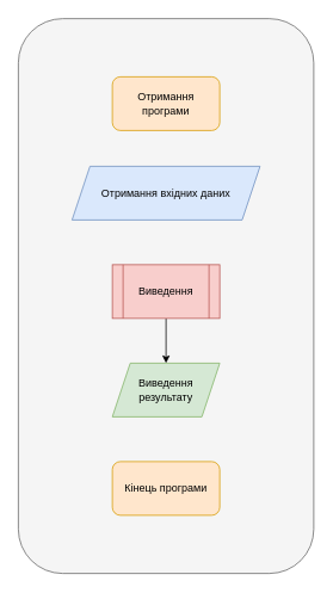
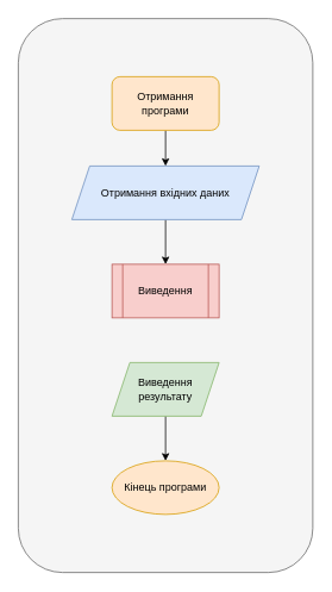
  <mxCell id="0" />
  <mxCell id="1" parent="0" />
  <mxCell id="2" value="" style="rounded=1;whiteSpace=wrap;html=1;fillColor=#f5f5f5;fontColor=#333333;strokeColor=#666666;" parent="1" vertex="1"><mxGeometry x="20" y="20" width="330" height="620" as="geometry" /></mxCell>
+ <mxCell id="3" style="edgeStyle=orthogonalEdgeStyle;rounded=0;orthogonalLoop=1;jettySize=auto;html=1;entryX=0.5;entryY=0;entryDx=0;entryDy=0;" parent="1" source="4" target="6" edge="1"><mxGeometry relative="1" as="geometry" /></mxCell>
  <mxCell id="4" value="Отримання програми" style="rounded=1;whiteSpace=wrap;html=1;fillColor=#ffe6cc;strokeColor=#d79b00;" parent="1" vertex="1"><mxGeometry x="125" y="85" width="120" height="60" as="geometry" /></mxCell>
+ <mxCell id="5" style="edgeStyle=orthogonalEdgeStyle;rounded=0;orthogonalLoop=1;jettySize=auto;html=1;exitX=0.5;exitY=1;exitDx=0;exitDy=0;entryX=0.5;entryY=0;entryDx=0;entryDy=0;" parent="1" source="6" target="8" edge="1"><mxGeometry relative="1" as="geometry" /></mxCell>
  <mxCell id="6" value="Отримання вхідних даних" style="shape=parallelogram;perimeter=parallelogramPerimeter;whiteSpace=wrap;html=1;fixedSize=1;fillColor=#dae8fc;strokeColor=#6c8ebf;" parent="1" vertex="1"><mxGeometry x="80" y="185" width="210" height="60" as="geometry" /></mxCell>
- <mxCell id="7" style="edgeStyle=orthogonalEdgeStyle;rounded=0;orthogonalLoop=1;jettySize=auto;html=1;exitX=0.5;exitY=1;exitDx=0;exitDy=0;entryX=0.5;entryY=0;entryDx=0;entryDy=0;" parent="1" source="8" target="10" edge="1"><mxGeometry relative="1" as="geometry" /></mxCell>
  <mxCell id="8" value="Виведення" style="shape=process;whiteSpace=wrap;html=1;backgroundOutline=1;fillColor=#f8cecc;strokeColor=#b85450;" parent="1" vertex="1"><mxGeometry x="125" y="295" width="120" height="60" as="geometry" /></mxCell>
+ <mxCell id="9" style="edgeStyle=orthogonalEdgeStyle;rounded=0;orthogonalLoop=1;jettySize=auto;html=1;entryX=0.5;entryY=0;entryDx=0;entryDy=0;" parent="1" source="10" target="11" edge="1"><mxGeometry relative="1" as="geometry" /></mxCell>
  <mxCell id="10" value="Виведення результату" style="shape=parallelogram;perimeter=parallelogramPerimeter;whiteSpace=wrap;html=1;fixedSize=1;fillColor=#d5e8d4;strokeColor=#82b366;" parent="1" vertex="1"><mxGeometry x="125" y="405" width="120" height="60" as="geometry" /></mxCell>
- <mxCell id="11" value="Кінець програми" style="rounded=1;whiteSpace=wrap;html=1;fillColor=#ffe6cc;strokeColor=#d79b00;" parent="1" vertex="1"><mxGeometry x="125" y="515" width="120" height="60" as="geometry" /></mxCell>
+ <mxCell id="11" value="Кінець програми" style="ellipse;whiteSpace=wrap;html=1;fillColor=#ffe6cc;strokeColor=#d79b00;" parent="1" vertex="1"><mxGeometry x="125" y="515" width="120" height="60" as="geometry" /></mxCell>
